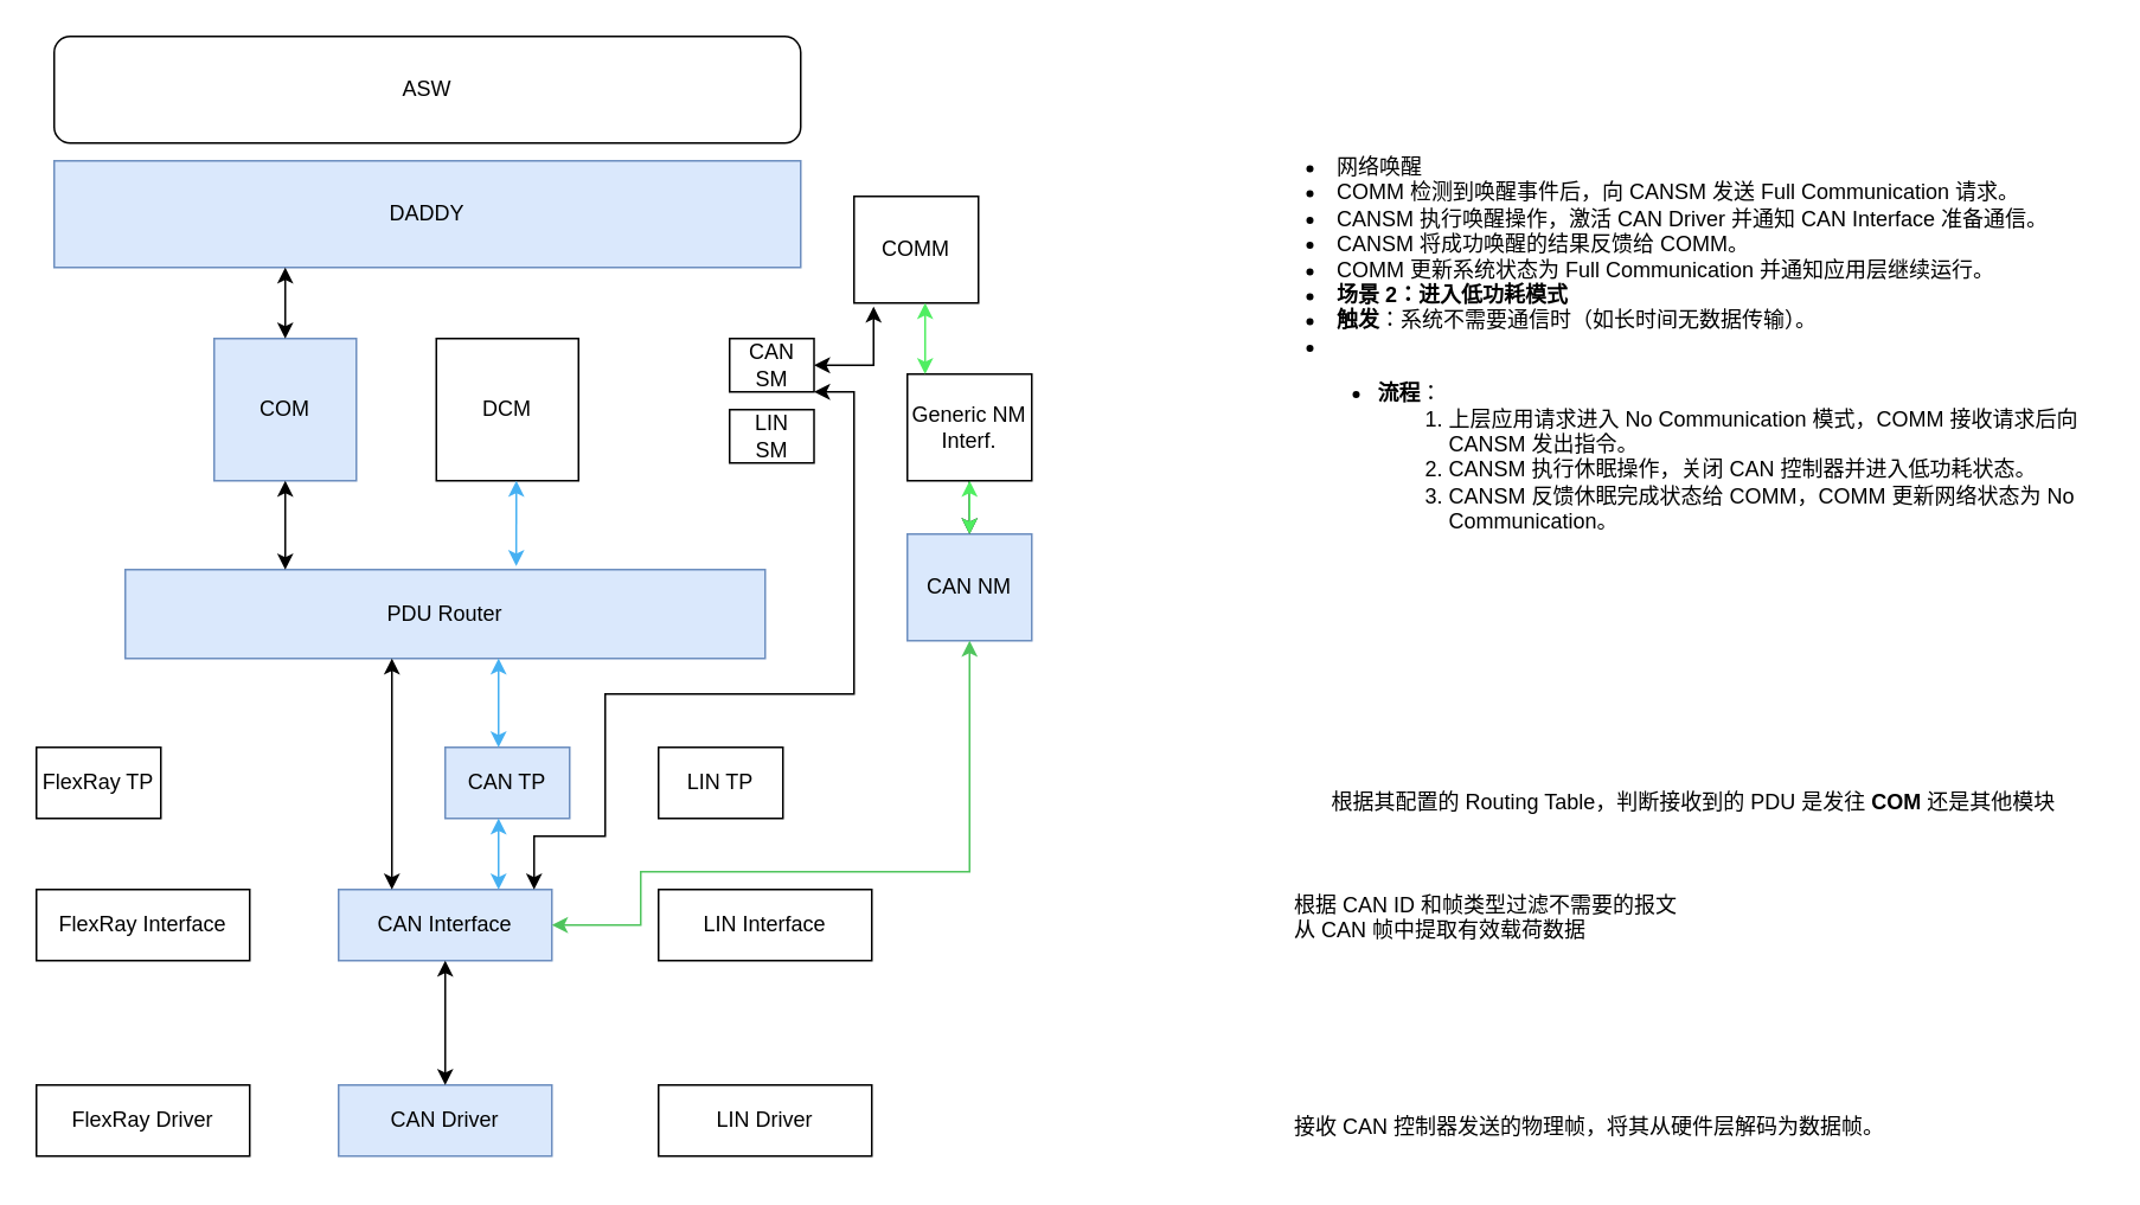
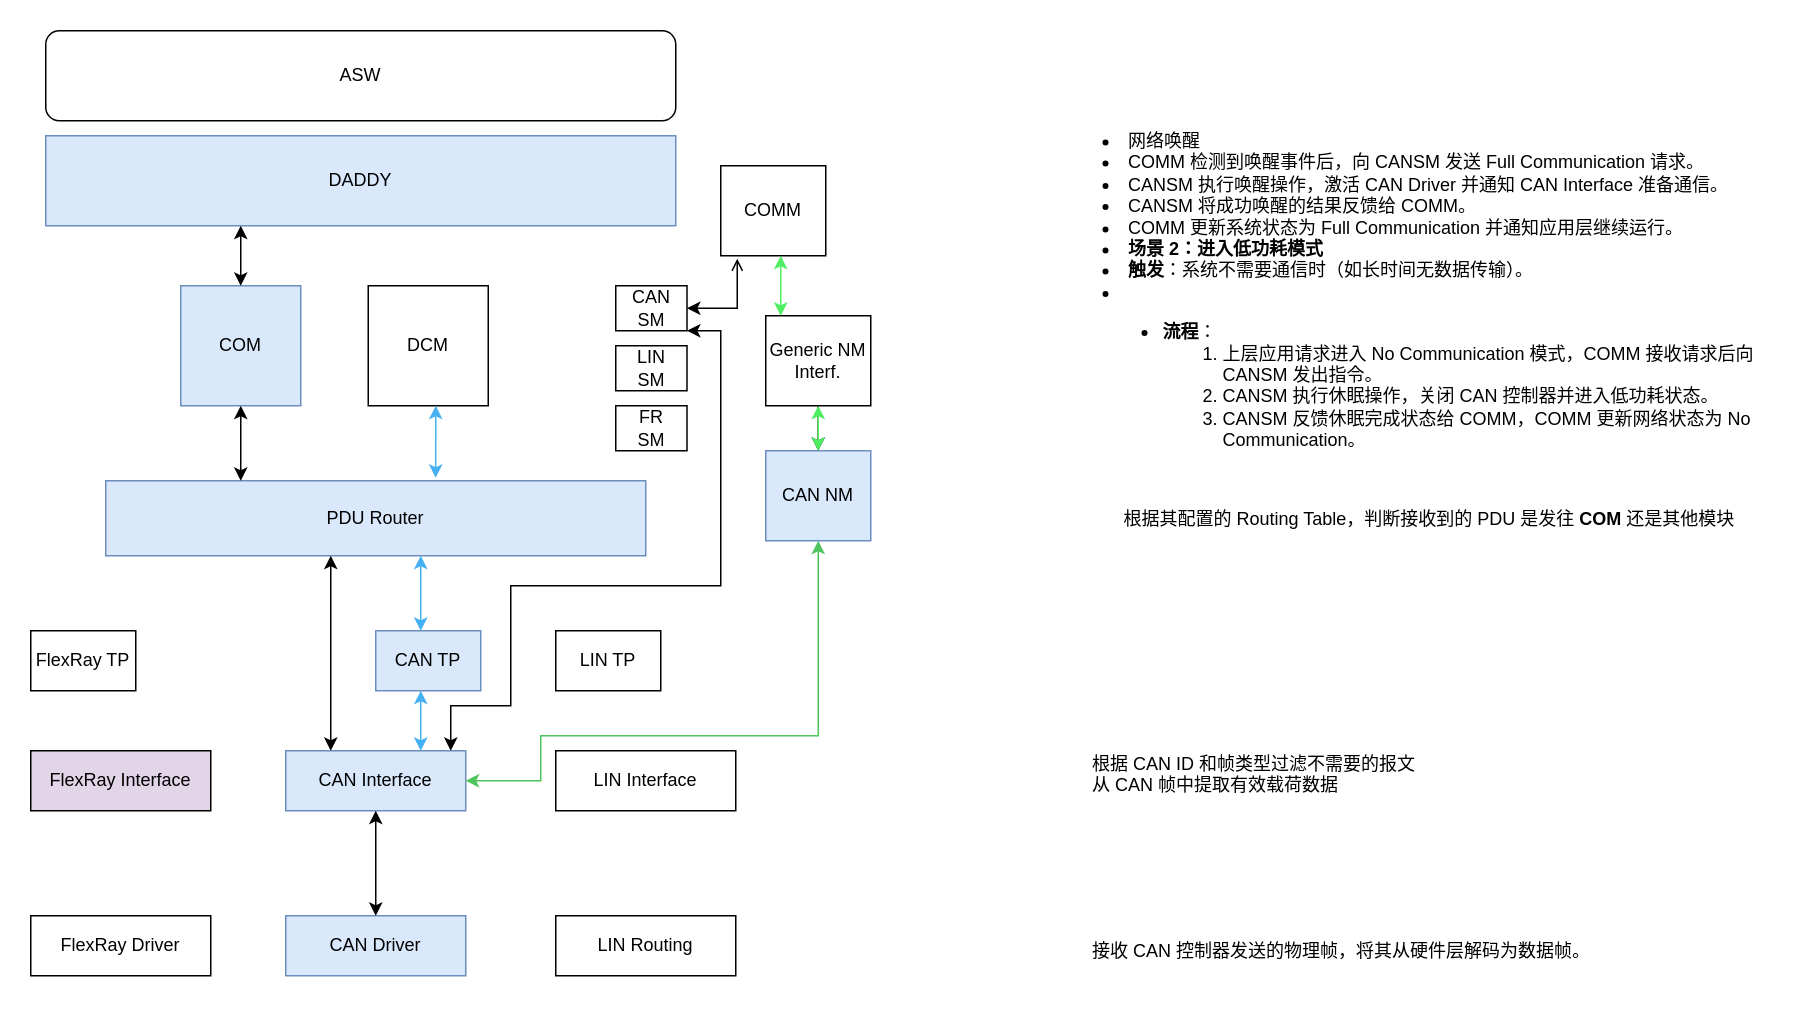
  <mxCell id="0" />
  <mxCell id="1" parent="0" />
  <mxCell id="2" value="CAN Driver" style="rounded=0;whiteSpace=wrap;html=1;fillColor=#dae8fc;strokeColor=#6c8ebf;" vertex="1" parent="1"><mxGeometry x="190" y="610" width="120" height="40" as="geometry" /></mxCell>
- <mxCell id="3" value="LIN Driver" style="rounded=0;whiteSpace=wrap;html=1;" vertex="1" parent="1"><mxGeometry x="370" y="610" width="120" height="40" as="geometry" /></mxCell>
+ <mxCell id="3" value="LIN Routing" style="rounded=0;whiteSpace=wrap;html=1;" vertex="1" parent="1"><mxGeometry x="370" y="610" width="120" height="40" as="geometry" /></mxCell>
  <mxCell id="4" value="FlexRay Driver" style="rounded=0;whiteSpace=wrap;html=1;" vertex="1" parent="1"><mxGeometry x="20" y="610" width="120" height="40" as="geometry" /></mxCell>
  <mxCell id="5" value="CAN Interface" style="rounded=0;whiteSpace=wrap;html=1;fillColor=#dae8fc;strokeColor=#6c8ebf;" vertex="1" parent="1"><mxGeometry x="190" y="500" width="120" height="40" as="geometry" /></mxCell>
  <mxCell id="6" value="LIN Interface" style="rounded=0;whiteSpace=wrap;html=1;" vertex="1" parent="1"><mxGeometry x="370" y="500" width="120" height="40" as="geometry" /></mxCell>
- <mxCell id="7" value="FlexRay Interface" style="rounded=0;whiteSpace=wrap;html=1;" vertex="1" parent="1"><mxGeometry x="20" y="500" width="120" height="40" as="geometry" /></mxCell>
+ <mxCell id="7" value="FlexRay Interface" style="rounded=0;whiteSpace=wrap;html=1;fillColor=#e1d5e7;" vertex="1" parent="1"><mxGeometry x="20" y="500" width="120" height="40" as="geometry" /></mxCell>
  <mxCell id="8" value="PDU Router" style="rounded=0;whiteSpace=wrap;html=1;fillColor=#dae8fc;strokeColor=#6c8ebf;" vertex="1" parent="1"><mxGeometry x="70" y="320" width="360" height="50" as="geometry" /></mxCell>
  <mxCell id="9" value="FlexRay TP" style="rounded=0;whiteSpace=wrap;html=1;" vertex="1" parent="1"><mxGeometry x="20" y="420" width="70" height="40" as="geometry" /></mxCell>
  <mxCell id="10" value="COM" style="whiteSpace=wrap;html=1;aspect=fixed;fillColor=#dae8fc;strokeColor=#6c8ebf;" vertex="1" parent="1"><mxGeometry x="120" y="190" width="80" height="80" as="geometry" /></mxCell>
  <mxCell id="11" value="DCM" style="whiteSpace=wrap;html=1;aspect=fixed;" vertex="1" parent="1"><mxGeometry x="245" y="190" width="80" height="80" as="geometry" /></mxCell>
  <mxCell id="12" value="DADDY" style="rounded=0;whiteSpace=wrap;html=1;fillColor=#dae8fc;strokeColor=#6c8ebf;" vertex="1" parent="1"><mxGeometry x="30" y="90" width="420" height="60" as="geometry" /></mxCell>
  <mxCell id="13" value="ASW" style="whiteSpace=wrap;html=1;rounded=1;" vertex="1" parent="1"><mxGeometry x="30" y="20" width="420" height="60" as="geometry" /></mxCell>
  <mxCell id="14" value="CAN NM" style="rounded=0;whiteSpace=wrap;html=1;fillColor=#dae8fc;strokeColor=#6c8ebf;" vertex="1" parent="1"><mxGeometry x="510" y="300" width="70" height="60" as="geometry" /></mxCell>
  <mxCell id="15" value="" style="edgeStyle=orthogonalEdgeStyle;rounded=0;orthogonalLoop=1;jettySize=auto;html=1;" edge="1" parent="1" source="16" target="14"><mxGeometry relative="1" as="geometry" /></mxCell>
  <mxCell id="16" value="Generic NM&lt;div&gt;Interf.&lt;/div&gt;" style="rounded=0;whiteSpace=wrap;html=1;" vertex="1" parent="1"><mxGeometry x="510" y="210" width="70" height="60" as="geometry" /></mxCell>
  <mxCell id="17" value="CAN SM" style="rounded=0;whiteSpace=wrap;html=1;" vertex="1" parent="1"><mxGeometry x="410" y="190" width="47.5" height="30" as="geometry" /></mxCell>
  <mxCell id="18" value="LIN&lt;div&gt;&lt;span style=&quot;background-color: initial;&quot;&gt;SM&lt;/span&gt;&lt;/div&gt;" style="rounded=0;whiteSpace=wrap;html=1;" vertex="1" parent="1"><mxGeometry x="410" y="230" width="47.5" height="30" as="geometry" /></mxCell>
+ <mxCell id="19" value="FR&lt;div&gt;SM&lt;/div&gt;" style="rounded=0;whiteSpace=wrap;html=1;" vertex="1" parent="1"><mxGeometry x="410" y="270" width="47.5" height="30" as="geometry" /></mxCell>
  <mxCell id="20" value="CAN TP" style="rounded=0;whiteSpace=wrap;html=1;fillColor=#dae8fc;strokeColor=#6c8ebf;" vertex="1" parent="1"><mxGeometry x="250" y="420" width="70" height="40" as="geometry" /></mxCell>
  <mxCell id="21" value="LIN TP" style="rounded=0;whiteSpace=wrap;html=1;" vertex="1" parent="1"><mxGeometry x="370" y="420" width="70" height="40" as="geometry" /></mxCell>
  <mxCell id="22" value="" style="endArrow=classic;startArrow=classic;html=1;rounded=0;exitX=0.25;exitY=0;exitDx=0;exitDy=0;" edge="1" parent="1" source="8"><mxGeometry width="50" height="50" relative="1" as="geometry"><mxPoint x="110" y="320" as="sourcePoint" /><mxPoint x="160" y="270" as="targetPoint" /></mxGeometry></mxCell>
  <mxCell id="23" value="" style="endArrow=classic;startArrow=classic;html=1;rounded=0;exitX=0.5;exitY=0;exitDx=0;exitDy=0;" edge="1" parent="1" source="10"><mxGeometry width="50" height="50" relative="1" as="geometry"><mxPoint x="110" y="200" as="sourcePoint" /><mxPoint x="160" y="150" as="targetPoint" /></mxGeometry></mxCell>
  <mxCell id="24" value="" style="endArrow=classic;startArrow=classic;html=1;rounded=0;exitX=0.611;exitY=-0.04;exitDx=0;exitDy=0;exitPerimeter=0;strokeColor=#45b0f2;" edge="1" parent="1" source="8"><mxGeometry width="50" height="50" relative="1" as="geometry"><mxPoint x="240" y="320" as="sourcePoint" /><mxPoint x="290" y="270" as="targetPoint" /></mxGeometry></mxCell>
  <mxCell id="25" value="" style="endArrow=classic;startArrow=classic;html=1;rounded=0;strokeColor=#45b0f2;" edge="1" parent="1"><mxGeometry width="50" height="50" relative="1" as="geometry"><mxPoint x="280" y="420" as="sourcePoint" /><mxPoint x="280" y="370" as="targetPoint" /></mxGeometry></mxCell>
  <mxCell id="26" value="" style="endArrow=classic;startArrow=classic;html=1;rounded=0;exitX=0.25;exitY=0;exitDx=0;exitDy=0;" edge="1" parent="1" source="5"><mxGeometry width="50" height="50" relative="1" as="geometry"><mxPoint x="170" y="420" as="sourcePoint" /><mxPoint x="220" y="370" as="targetPoint" /></mxGeometry></mxCell>
  <mxCell id="27" value="" style="endArrow=classic;startArrow=classic;html=1;rounded=0;exitX=0.75;exitY=0;exitDx=0;exitDy=0;strokeColor=#45b0f2;" edge="1" parent="1" source="5"><mxGeometry width="50" height="50" relative="1" as="geometry"><mxPoint x="230" y="510" as="sourcePoint" /><mxPoint x="280" y="460" as="targetPoint" /></mxGeometry></mxCell>
  <mxCell id="28" value="" style="endArrow=classic;startArrow=classic;html=1;rounded=0;exitX=0.5;exitY=0;exitDx=0;exitDy=0;" edge="1" parent="1" source="2"><mxGeometry width="50" height="50" relative="1" as="geometry"><mxPoint x="200" y="590" as="sourcePoint" /><mxPoint x="250" y="540" as="targetPoint" /></mxGeometry></mxCell>
  <mxCell id="29" value="COMM" style="rounded=0;whiteSpace=wrap;html=1;" vertex="1" parent="1"><mxGeometry x="480" y="110" width="70" height="60" as="geometry" /></mxCell>
  <mxCell id="30" value="" style="endArrow=classic;startArrow=classic;html=1;rounded=0;entryX=0.5;entryY=1;entryDx=0;entryDy=0;strokeColor=#4fc45d;" edge="1" parent="1" target="14"><mxGeometry width="50" height="50" relative="1" as="geometry"><mxPoint x="310" y="520" as="sourcePoint" /><mxPoint x="360" y="470" as="targetPoint" /><Array as="points"><mxPoint x="360" y="520" /><mxPoint x="360" y="490" /><mxPoint x="545" y="490" /></Array></mxGeometry></mxCell>
  <mxCell id="31" value="" style="endArrow=classic;startArrow=classic;html=1;rounded=0;exitX=0.5;exitY=0;exitDx=0;exitDy=0;entryX=0.5;entryY=1;entryDx=0;entryDy=0;strokeColor=#4fee61;" edge="1" parent="1" source="14" target="16"><mxGeometry width="50" height="50" relative="1" as="geometry"><mxPoint x="490" y="320" as="sourcePoint" /><mxPoint x="540" y="270" as="targetPoint" /></mxGeometry></mxCell>
  <mxCell id="32" value="" style="endArrow=classic;startArrow=classic;html=1;rounded=0;strokeColor=#4fee61;" edge="1" parent="1"><mxGeometry width="50" height="50" relative="1" as="geometry"><mxPoint x="520" y="210" as="sourcePoint" /><mxPoint x="520" y="170" as="targetPoint" /></mxGeometry></mxCell>
- <mxCell id="33" value="" style="endArrow=classic;startArrow=classic;html=1;rounded=0;exitX=1;exitY=0.5;exitDx=0;exitDy=0;entryX=0.157;entryY=1.033;entryDx=0;entryDy=0;entryPerimeter=0;" edge="1" parent="1" source="17" target="29"><mxGeometry width="50" height="50" relative="1" as="geometry"><mxPoint x="430" y="220" as="sourcePoint" /><mxPoint x="480" y="170" as="targetPoint" /><Array as="points"><mxPoint x="491" y="205" /></Array></mxGeometry></mxCell>
+ <mxCell id="33" value="" style="endArrow=open;startArrow=classic;html=1;rounded=0;exitX=1;exitY=0.5;exitDx=0;exitDy=0;entryX=0.157;entryY=1.033;entryDx=0;entryDy=0;entryPerimeter=0;" edge="1" parent="1" source="17" target="29"><mxGeometry width="50" height="50" relative="1" as="geometry"><mxPoint x="430" y="220" as="sourcePoint" /><mxPoint x="480" y="170" as="targetPoint" /><Array as="points"><mxPoint x="491" y="205" /></Array></mxGeometry></mxCell>
  <mxCell id="34" value="" style="endArrow=classic;startArrow=classic;html=1;rounded=0;entryX=1;entryY=1;entryDx=0;entryDy=0;" edge="1" parent="1" target="17"><mxGeometry width="50" height="50" relative="1" as="geometry"><mxPoint x="300" y="500" as="sourcePoint" /><mxPoint x="350" y="450" as="targetPoint" /><Array as="points"><mxPoint x="300" y="470" /><mxPoint x="340" y="470" /><mxPoint x="340" y="390" /><mxPoint x="480" y="390" /><mxPoint x="480" y="220" /></Array></mxGeometry></mxCell>
  <mxCell id="35" value="&lt;li&gt;网络唤醒&lt;/li&gt;&lt;li&gt;COMM 检测到唤醒事件后，向 CANSM 发送 Full Communication 请求。&lt;/li&gt;&lt;li&gt;CANSM 执行唤醒操作，激活 CAN Driver 并通知 CAN Interface 准备通信。&lt;/li&gt;&lt;li&gt;CANSM 将成功唤醒的结果反馈给 COMM。&lt;/li&gt;&lt;li&gt;COMM 更新系统状态为 Full Communication 并通知应用层继续运行。&lt;/li&gt;&lt;li&gt;&lt;strong style=&quot;background-color: initial;&quot;&gt;场景 2：进入低功耗模式&lt;/strong&gt;&lt;/li&gt;&lt;li&gt;&lt;strong style=&quot;background-color: initial;&quot;&gt;触发&lt;/strong&gt;&lt;span style=&quot;background-color: initial;&quot;&gt;：系统不需要通信时（如长时间无数据传输）。&lt;/span&gt;&lt;/li&gt;&lt;li&gt;&lt;ul&gt;&lt;li&gt;&lt;strong&gt;流程&lt;/strong&gt;：&lt;ol&gt;&lt;li&gt;上层应用请求进入 No Communication 模式，COMM 接收请求后向 CANSM 发出指令。&lt;/li&gt;&lt;li&gt;CANSM 执行休眠操作，关闭 CAN 控制器并进入低功耗状态。&lt;/li&gt;&lt;li&gt;CANSM 反馈休眠完成状态给 COMM，COMM 更新网络状态为 No Communication。&lt;/li&gt;&lt;/ol&gt;&lt;/li&gt;&lt;/ul&gt;&lt;/li&gt;" style="text;whiteSpace=wrap;html=1;" vertex="1" parent="1"><mxGeometry x="733" y="80" width="445" height="80" as="geometry" /></mxCell>
  <mxCell id="36" value="接收 CAN 控制器发送的物理帧，将其从硬件层解码为数据帧。" style="text;whiteSpace=wrap;html=1;" vertex="1" parent="1"><mxGeometry x="726" y="620" width="360" height="36" as="geometry" /></mxCell>
- <mxCell id="37" value="根据其配置的 Routing Table，判断接收到的 PDU 是发往 &lt;strong&gt;COM&lt;/strong&gt; 还是其他模块" style="text;whiteSpace=wrap;html=1;" vertex="1" parent="1"><mxGeometry x="747" y="437" width="435" height="36" as="geometry" /></mxCell>
+ <mxCell id="37" value="根据其配置的 Routing Table，判断接收到的 PDU 是发往 &lt;strong&gt;COM&lt;/strong&gt; 还是其他模块" style="text;whiteSpace=wrap;html=1;" vertex="1" parent="1"><mxGeometry x="747" y="332" width="435" height="36" as="geometry" /></mxCell>
  <mxCell id="38" value="根据 CAN ID 和帧类型过滤不需要的报文&lt;div&gt;从 CAN 帧中提取有效载荷数据&lt;/div&gt;" style="text;whiteSpace=wrap;html=1;" vertex="1" parent="1"><mxGeometry x="726" y="495" width="243" height="36" as="geometry" /></mxCell>
